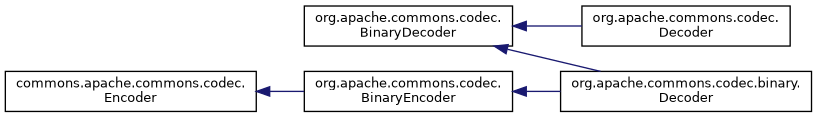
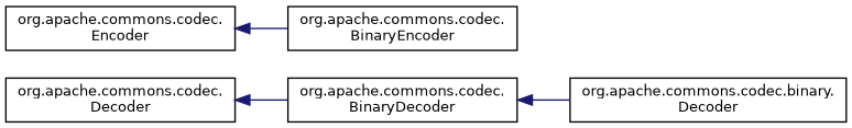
  digraph {
    rankdir=LR
    node [color=black fillcolor=white fontname=Helvetica fontsize=10 shape=record style=filled]
    edge [color=midnightblue dir=back fontname=Helvetica fontsize=10 labelfontname=Helvetica labelfontsize=10 style=solid]
    n1 [height=0.2 label="org.apache.commons.codec.\lDecoder" width=0.4]
    n2 [height=0.2 label="org.apache.commons.codec.\lBinaryDecoder" width=0.4]
    n3 [height=0.2 label="org.apache.commons.codec.binary.\lDecoder" width=0.4]
-   n4 [height=0.2 label="commons.apache.commons.codec.\lEncoder" width=0.4]
+   n4 [height=0.2 label="org.apache.commons.codec.\lEncoder" width=0.4]
    n5 [height=0.2 label="org.apache.commons.codec.\lBinaryEncoder" width=0.4]
-   n2 -> n1
+   n1 -> n2
    n2 -> n3
    n4 -> n5
-   n5 -> n3
  }
